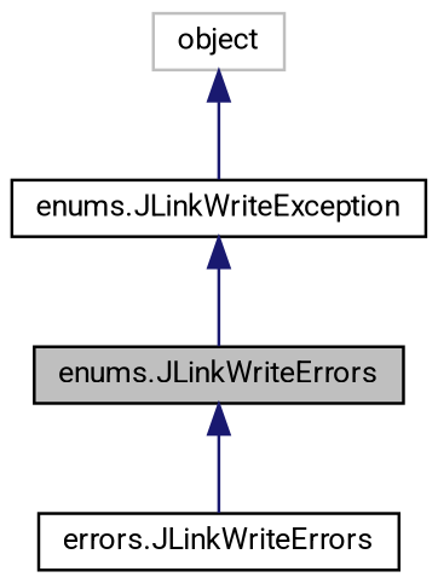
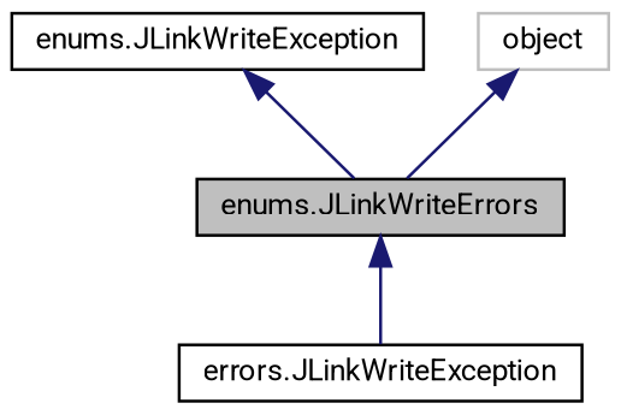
  digraph {
    fontname=Roboto
    node [color=black fillcolor=white fontname=Roboto fontsize=10 shape=record style=filled]
    edge [color=midnightblue dir=back fontname=Roboto fontsize=10 labelfontname=Helvetica labelfontsize=10 style=solid]
    n1 [fillcolor=grey75 fontcolor=black height=0.2 label="enums.JLinkWriteErrors" width=0.4]
-   n2 [height=0.2 label="errors.JLinkWriteErrors" width=0.4]
+   n2 [height=0.2 label="errors.JLinkWriteException" width=0.4]
    n3 [height=0.2 label="enums.JLinkWriteException" width=0.4]
    n4 [color=grey75 height=0.2 label=object width=0.4]
    n1 -> n2
    n3 -> n1
-   n4 -> n3
+   n4 -> n1
  }
